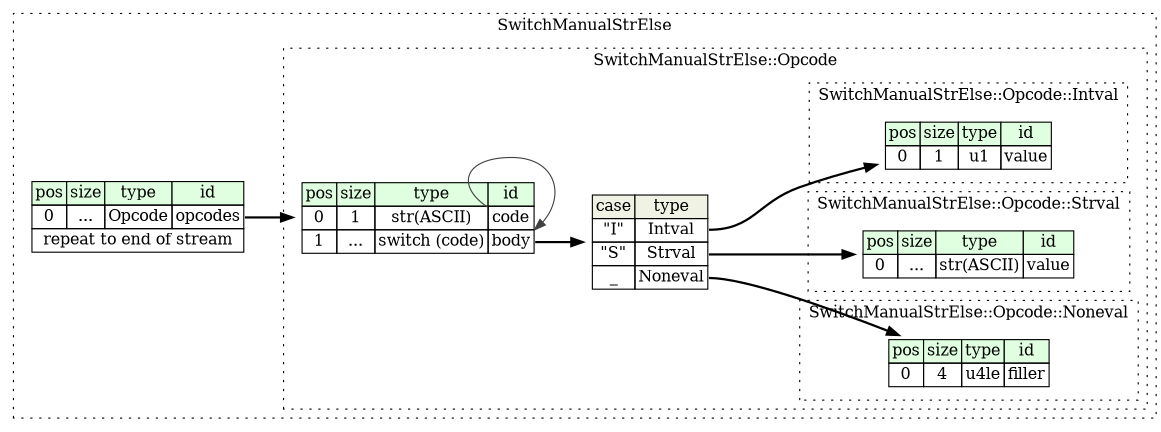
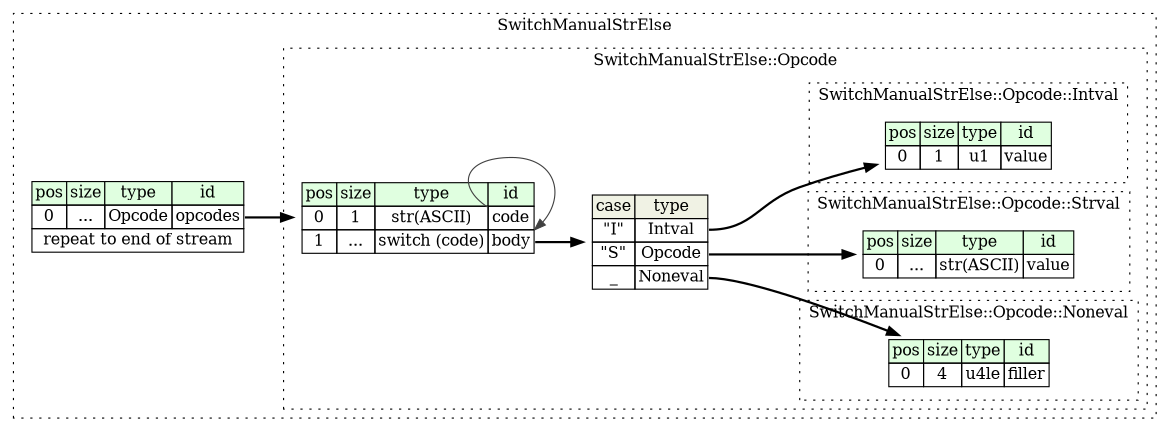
  digraph {
    rankdir=LR
    node [shape=plaintext]
    edge [style=bold]
    n1 [label=<<TABLE BORDER="0" CELLBORDER="1" CELLSPACING="0"> 					<TR><TD BGCOLOR="#E0FFE0">pos</TD><TD BGCOLOR="#E0FFE0">size</TD><TD BGCOLOR="#E0FFE0">type</TD><TD BGCOLOR="#E0FFE0">id</TD></TR> 					<TR><TD PORT="value_pos">0</TD><TD PORT="value_size">1</TD><TD>u1</TD><TD PORT="value_type">value</TD></TR> 				</TABLE>>]
    n2 [label=<<TABLE BORDER="0" CELLBORDER="1" CELLSPACING="0"> 					<TR><TD BGCOLOR="#E0FFE0">pos</TD><TD BGCOLOR="#E0FFE0">size</TD><TD BGCOLOR="#E0FFE0">type</TD><TD BGCOLOR="#E0FFE0">id</TD></TR> 					<TR><TD PORT="value_pos">0</TD><TD PORT="value_size">...</TD><TD>str(ASCII)</TD><TD PORT="value_type">value</TD></TR> 				</TABLE>>]
    n3 [label=<<TABLE BORDER="0" CELLBORDER="1" CELLSPACING="0"> 					<TR><TD BGCOLOR="#E0FFE0">pos</TD><TD BGCOLOR="#E0FFE0">size</TD><TD BGCOLOR="#E0FFE0">type</TD><TD BGCOLOR="#E0FFE0">id</TD></TR> 					<TR><TD PORT="filler_pos">0</TD><TD PORT="filler_size">4</TD><TD>u4le</TD><TD PORT="filler_type">filler</TD></TR> 				</TABLE>>]
    n4 [label=<<TABLE BORDER="0" CELLBORDER="1" CELLSPACING="0"> 				<TR><TD BGCOLOR="#E0FFE0">pos</TD><TD BGCOLOR="#E0FFE0">size</TD><TD BGCOLOR="#E0FFE0">type</TD><TD BGCOLOR="#E0FFE0">id</TD></TR> 				<TR><TD PORT="code_pos">0</TD><TD PORT="code_size">1</TD><TD>str(ASCII)</TD><TD PORT="code_type">code</TD></TR> 				<TR><TD PORT="body_pos">1</TD><TD PORT="body_size">...</TD><TD>switch (code)</TD><TD PORT="body_type">body</TD></TR> 			</TABLE>>]
-   n5 [label=<<TABLE BORDER="0" CELLBORDER="1" CELLSPACING="0"> 	<TR><TD BGCOLOR="#F0F2E4">case</TD><TD BGCOLOR="#F0F2E4">type</TD></TR> 	<TR><TD>&quot;I&quot;</TD><TD PORT="case0">Intval</TD></TR> 	<TR><TD>&quot;S&quot;</TD><TD PORT="case1">Strval</TD></TR> 	<TR><TD>_</TD><TD PORT="case2">Noneval</TD></TR> </TABLE>>]
+   n5 [label=<<TABLE BORDER="0" CELLBORDER="1" CELLSPACING="0"> 	<TR><TD BGCOLOR="#F0F2E4">case</TD><TD BGCOLOR="#F0F2E4">type</TD></TR> 	<TR><TD>&quot;I&quot;</TD><TD PORT="case0">Intval</TD></TR> 	<TR><TD>&quot;S&quot;</TD><TD PORT="case1">Opcode</TD></TR> 	<TR><TD>_</TD><TD PORT="case2">Noneval</TD></TR> </TABLE>>]
    n6 [label=<<TABLE BORDER="0" CELLBORDER="1" CELLSPACING="0"> 			<TR><TD BGCOLOR="#E0FFE0">pos</TD><TD BGCOLOR="#E0FFE0">size</TD><TD BGCOLOR="#E0FFE0">type</TD><TD BGCOLOR="#E0FFE0">id</TD></TR> 			<TR><TD PORT="opcodes_pos">0</TD><TD PORT="opcodes_size">...</TD><TD>Opcode</TD><TD PORT="opcodes_type">opcodes</TD></TR> 			<TR><TD COLSPAN="4" PORT="opcodes__repeat">repeat to end of stream</TD></TR> 		</TABLE>>]
    subgraph cluster_1 {
      label=SwitchManualStrElse
      style=dotted
      n6
      subgraph cluster_2 {
        label="SwitchManualStrElse::Opcode"
        style=dotted
        n4
        n5
        subgraph cluster_3 {
          label="SwitchManualStrElse::Opcode::Intval"
          style=dotted
          n1
        }
        subgraph cluster_4 {
          label="SwitchManualStrElse::Opcode::Strval"
          style=dotted
          n2
        }
        subgraph cluster_5 {
          label="SwitchManualStrElse::Opcode::Noneval"
          style=dotted
          n3
        }
      }
    }
    n4 -> n4 [color="#404040" headport=body_type tailport=code_type style=""]
    n4 -> n5 [tailport=body_type]
    n5 -> n1 [tailport=case0]
    n5 -> n2 [tailport=case1]
    n5 -> n3 [tailport=case2]
    n6 -> n4 [tailport=opcodes_type]
  }
